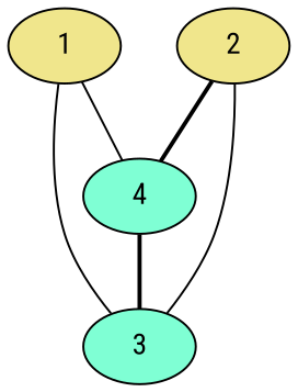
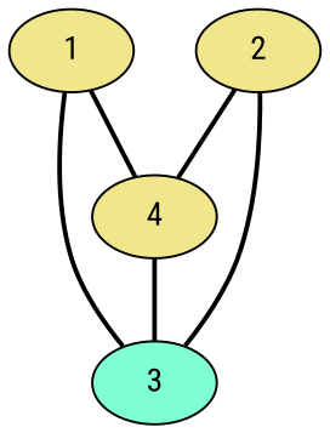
  graph {
    fontname="Roboto Condensed"
    node [fillcolor=khaki fontname="Roboto Condensed" style=filled]
    edge [fontname="Roboto Condensed" style=bold]
    n1 [label=1]
    n2 [fillcolor=aquamarine label=3]
-   n3 [fillcolor=aquamarine label=4]
+   n3 [label=4]
    n4 [label=2]
-   n1 -- n2 [style=solid]
-   n1 -- n3 [style=solid]
+   n1 -- n2
+   n1 -- n3
    n3 -- n2
-   n4 -- n2 [style=solid]
+   n4 -- n2
    n4 -- n3
  }
